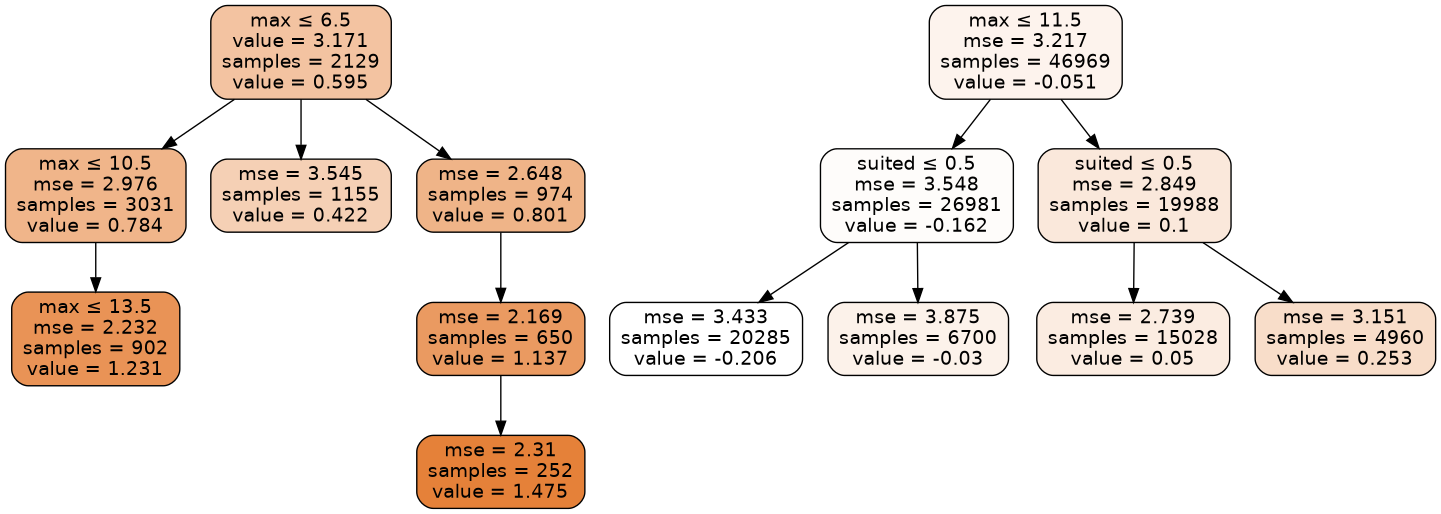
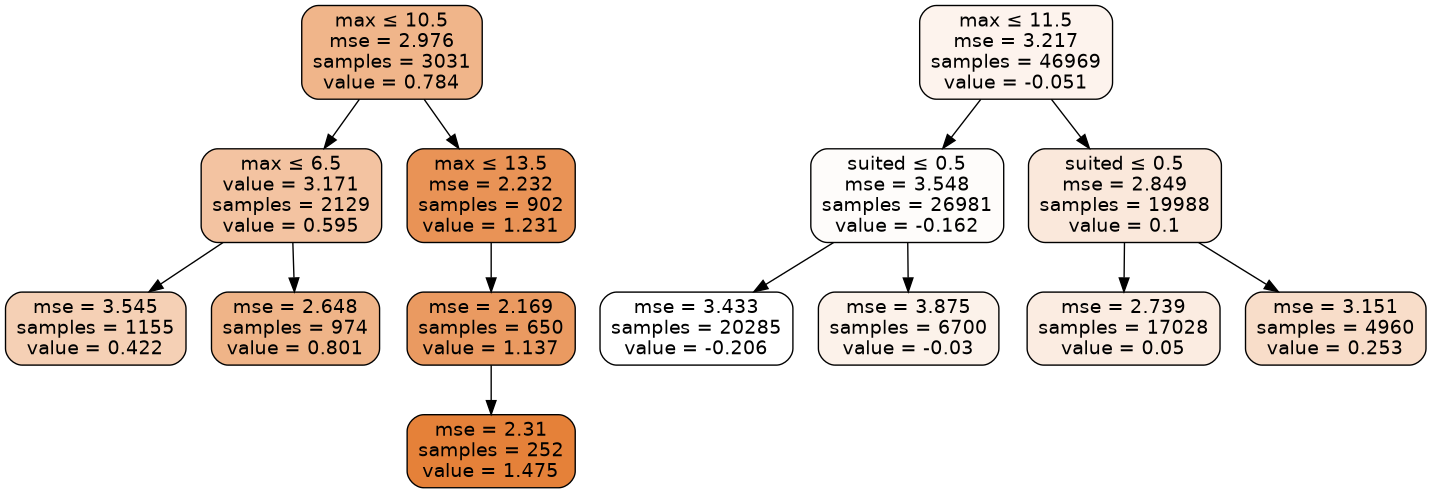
  digraph {
    node [color=black fontname=helvetica shape=box style="filled, rounded"]
    edge [fontname=helvetica]
    n1 [fillcolor="#f0b58a" label=<max &le; 10.5<br/>mse = 2.976<br/>samples = 3031<br/>value = 0.784>]
    n2 [fillcolor="#f3c3a1" label=<max &le; 6.5<br/>value = 3.171<br/>samples = 2129<br/>value = 0.595>]
    n3 [fillcolor="#e99356" label=<max &le; 13.5<br/>mse = 2.232<br/>samples = 902<br/>value = 1.231>]
    n4 [fillcolor="#fdf3ed" label=<max &le; 11.5<br/>mse = 3.217<br/>samples = 46969<br/>value = -0.051>]
    n5 [fillcolor="#fefcfa" label=<suited &le; 0.5<br/>mse = 3.548<br/>samples = 26981<br/>value = -0.162>]
    n6 [fillcolor="#fae8db" label=<suited &le; 0.5<br/>mse = 2.849<br/>samples = 19988<br/>value = 0.1>]
    n7 [fillcolor="#f5d0b5" label=<mse = 3.545<br/>samples = 1155<br/>value = 0.422>]
    n8 [fillcolor="#efb488" label=<mse = 2.648<br/>samples = 974<br/>value = 0.801>]
    n9 [fillcolor="#ea9a61" label=<mse = 2.169<br/>samples = 650<br/>value = 1.137>]
    n10 [fillcolor="#e58139" label=<mse = 2.31<br/>samples = 252<br/>value = 1.475>]
    n11 [fillcolor="#ffffff" label=<mse = 3.433<br/>samples = 20285<br/>value = -0.206>]
    n12 [fillcolor="#fcf2ea" label=<mse = 3.875<br/>samples = 6700<br/>value = -0.03>]
-   n13 [fillcolor="#fbece1" label=<mse = 2.739<br/>samples = 15028<br/>value = 0.05>]
+   n13 [fillcolor="#fbece1" label=<mse = 2.739<br/>samples = 17028<br/>value = 0.05>]
    n14 [fillcolor="#f8ddc9" label=<mse = 3.151<br/>samples = 4960<br/>value = 0.253>]
-   n2 -> n1
+   n1 -> n2
    n1 -> n3
    n2 -> n7
    n2 -> n8
-   n8 -> n9
+   n3 -> n9
    n4 -> n5
    n4 -> n6
    n5 -> n11
    n5 -> n12
    n6 -> n13
    n6 -> n14
    n9 -> n10
  }
